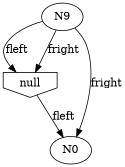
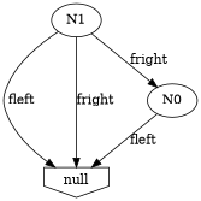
  digraph {
    nodesep=.5
    ordering=out
    null [shape=invhouse]
    N0
-   N1 [label=N9]
-   null -> N0 [label=fleft]
+   N1
+   N0 -> null [label=fleft]
    N1 -> null [label=fleft]
    N1 -> null [label=fright]
    N1 -> N0 [label=fright]
  }
